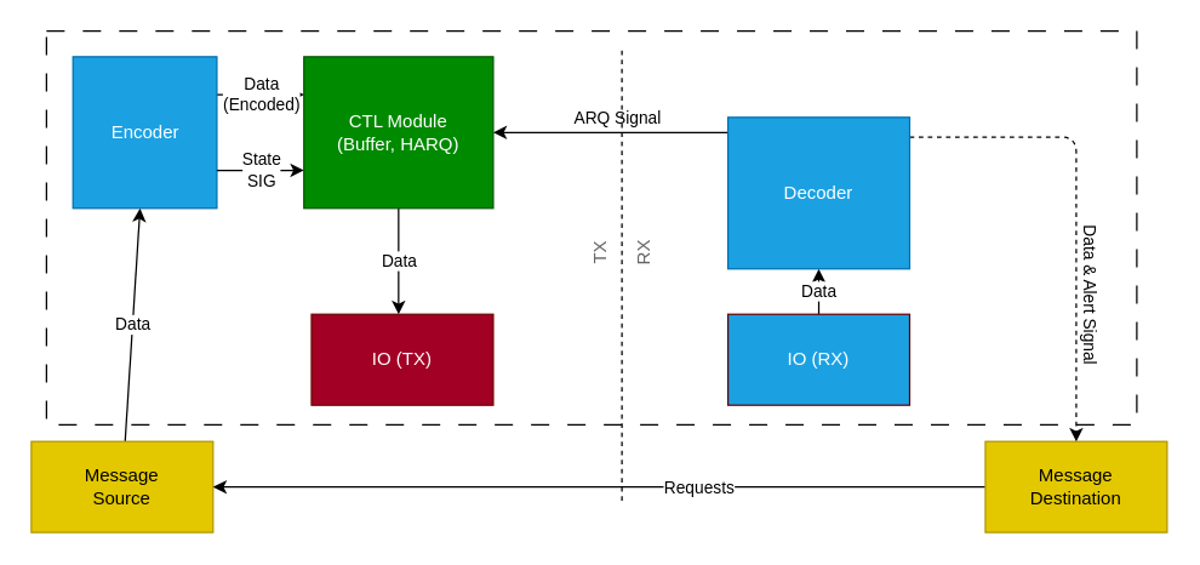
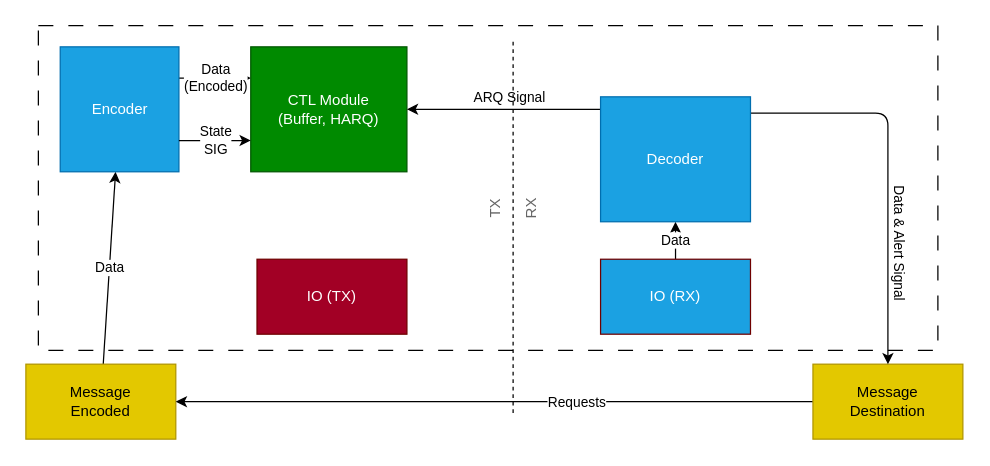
  <mxCell id="0" />
  <mxCell id="1" parent="0" />
  <mxCell id="2" value="Data" style="edgeStyle=none;html=1;" parent="1" source="3" target="5" edge="1"><mxGeometry relative="1" as="geometry" /></mxCell>
- <mxCell id="3" value="Message&lt;br&gt;Source" style="whiteSpace=wrap;html=1;fillColor=#e3c800;fontColor=#000000;strokeColor=#B09500;" parent="1" vertex="1"><mxGeometry x="20" y="291" width="120" height="60" as="geometry" /></mxCell>
+ <mxCell id="3" value="Message&lt;br&gt;Encoded" style="whiteSpace=wrap;html=1;fillColor=#e3c800;fontColor=#000000;strokeColor=#B09500;" parent="1" vertex="1"><mxGeometry x="20" y="291" width="120" height="60" as="geometry" /></mxCell>
  <mxCell id="4" value="Data&lt;br&gt;(Encoded)" style="edgeStyle=orthogonalEdgeStyle;html=1;elbow=vertical;entryX=0;entryY=0.25;entryDx=0;entryDy=0;exitX=1;exitY=0.25;exitDx=0;exitDy=0;" parent="1" source="5" target="7" edge="1"><mxGeometry relative="1" as="geometry"><Array as="points"><mxPoint x="150" y="62" /><mxPoint x="150" y="62" /></Array><mxPoint x="170" y="-13" as="sourcePoint" /><mxPoint x="285" y="180" as="targetPoint" /></mxGeometry></mxCell>
  <mxCell id="5" value="Encoder" style="whiteSpace=wrap;html=1;fillColor=#1ba1e2;fontColor=#ffffff;strokeColor=#006EAF;" parent="1" vertex="1"><mxGeometry x="47.5" y="37" width="95" height="100" as="geometry" /></mxCell>
- <mxCell id="6" value="Data" style="edgeStyle=orthogonalEdgeStyle;html=1;elbow=vertical;" parent="1" source="7" target="18" edge="1"><mxGeometry relative="1" as="geometry"><Array as="points"><mxPoint x="310" y="260" /><mxPoint x="310" y="260" /></Array></mxGeometry></mxCell>
  <mxCell id="7" value="CTL Module&lt;br&gt;(Buffer, HARQ)" style="whiteSpace=wrap;html=1;fillColor=#008a00;fontColor=#ffffff;strokeColor=#005700;" parent="1" vertex="1"><mxGeometry x="200" y="37" width="125" height="100" as="geometry" /></mxCell>
  <mxCell id="8" value="Data" style="edgeStyle=orthogonalEdgeStyle;html=1;elbow=vertical;" parent="1" source="19" target="17" edge="1"><mxGeometry relative="1" as="geometry"><mxPoint x="410" y="684" as="sourcePoint" /><Array as="points"><mxPoint x="570" y="117" /><mxPoint x="570" y="117" /></Array></mxGeometry></mxCell>
  <mxCell id="9" style="edgeStyle=orthogonalEdgeStyle;html=1;elbow=vertical;" parent="1" source="17" target="7" edge="1"><mxGeometry relative="1" as="geometry"><mxPoint x="450" y="227" as="targetPoint" /><mxPoint x="400" y="657" as="sourcePoint" /><Array as="points"><mxPoint x="410" y="87" /></Array></mxGeometry></mxCell>
  <mxCell id="10" value="ARQ Signal" style="edgeLabel;html=1;align=center;verticalAlign=middle;resizable=0;points=[];" parent="9" vertex="1" connectable="0"><mxGeometry x="-0.222" y="-2" relative="1" as="geometry"><mxPoint x="-14" y="-8" as="offset" /></mxGeometry></mxCell>
  <mxCell id="11" value="State&lt;br&gt;SIG" style="edgeStyle=orthogonalEdgeStyle;html=1;elbow=vertical;exitX=1;exitY=0.75;exitDx=0;exitDy=0;entryX=0;entryY=0.75;entryDx=0;entryDy=0;" parent="1" source="5" target="7" edge="1"><mxGeometry relative="1" as="geometry"><Array as="points" /><mxPoint x="345" y="90" as="sourcePoint" /><mxPoint x="170" y="147" as="targetPoint" /></mxGeometry></mxCell>
  <mxCell id="12" style="edgeStyle=orthogonalEdgeStyle;html=1;elbow=vertical;" parent="1" source="14" target="3" edge="1"><mxGeometry relative="1" as="geometry" /></mxCell>
  <mxCell id="13" value="Requests" style="edgeLabel;html=1;align=center;verticalAlign=middle;resizable=0;points=[];" parent="12" vertex="1" connectable="0"><mxGeometry x="-0.024" y="1" relative="1" as="geometry"><mxPoint x="59" y="-1" as="offset" /></mxGeometry></mxCell>
  <mxCell id="14" value="Message&lt;br&gt;Destination" style="whiteSpace=wrap;html=1;fillColor=#e3c800;fontColor=#000000;strokeColor=#B09500;" parent="1" vertex="1"><mxGeometry x="650" y="291" width="120" height="60" as="geometry" /></mxCell>
- <mxCell id="15" style="edgeStyle=orthogonalEdgeStyle;html=1;elbow=vertical;dashed=1;" parent="1" source="17" target="14" edge="1"><mxGeometry relative="1" as="geometry"><Array as="points"><mxPoint x="710" y="90" /></Array></mxGeometry></mxCell>
+ <mxCell id="15" style="edgeStyle=orthogonalEdgeStyle;html=1;elbow=vertical;" parent="1" source="17" target="14" edge="1"><mxGeometry relative="1" as="geometry"><Array as="points"><mxPoint x="710" y="90" /></Array></mxGeometry></mxCell>
  <mxCell id="16" value="Data &amp;amp; Alert Signal" style="edgeLabel;html=1;align=center;verticalAlign=middle;resizable=0;points=[];rotation=90;" parent="15" vertex="1" connectable="0"><mxGeometry x="0.326" relative="1" as="geometry"><mxPoint x="10" y="7" as="offset" /></mxGeometry></mxCell>
  <mxCell id="17" value="Decoder" style="whiteSpace=wrap;html=1;fillColor=#1ba1e2;fontColor=#ffffff;strokeColor=#006EAF;" parent="1" vertex="1"><mxGeometry x="480" y="77" width="120" height="100" as="geometry" /></mxCell>
  <mxCell id="18" value="IO (TX)" style="whiteSpace=wrap;html=1;fillColor=#a20025;fontColor=#ffffff;strokeColor=#6F0000;" parent="1" vertex="1"><mxGeometry x="205" y="207" width="120" height="60" as="geometry" /></mxCell>
  <mxCell id="19" value="IO (RX)" style="whiteSpace=wrap;html=1;fillColor=#1ba1e2;fontColor=#ffffff;strokeColor=#6F0000;" parent="1" vertex="1"><mxGeometry x="480" y="207" width="120" height="60" as="geometry" /></mxCell>
  <mxCell id="20" value="" style="endArrow=none;dashed=1;html=1;elbow=vertical;" parent="1" edge="1"><mxGeometry width="50" height="50" relative="1" as="geometry"><mxPoint x="410" y="330" as="sourcePoint" /><mxPoint x="410" y="30" as="targetPoint" /></mxGeometry></mxCell>
  <mxCell id="21" value="TX&lt;br&gt;&lt;br&gt;RX" style="text;html=1;align=center;verticalAlign=middle;resizable=0;points=[];autosize=1;strokeColor=none;fillColor=none;labelBackgroundColor=none;labelBorderColor=none;textOpacity=60;rotation=-90;" parent="1" vertex="1"><mxGeometry x="390" y="137" width="40" height="60" as="geometry" /></mxCell>
  <mxCell id="22" value="" style="whiteSpace=wrap;html=1;fillColor=none;dashed=1;perimeterSpacing=0;strokeWidth=1;dashPattern=12 12;" vertex="1" parent="1"><mxGeometry x="30" y="20" width="720" height="260" as="geometry" /></mxCell>
